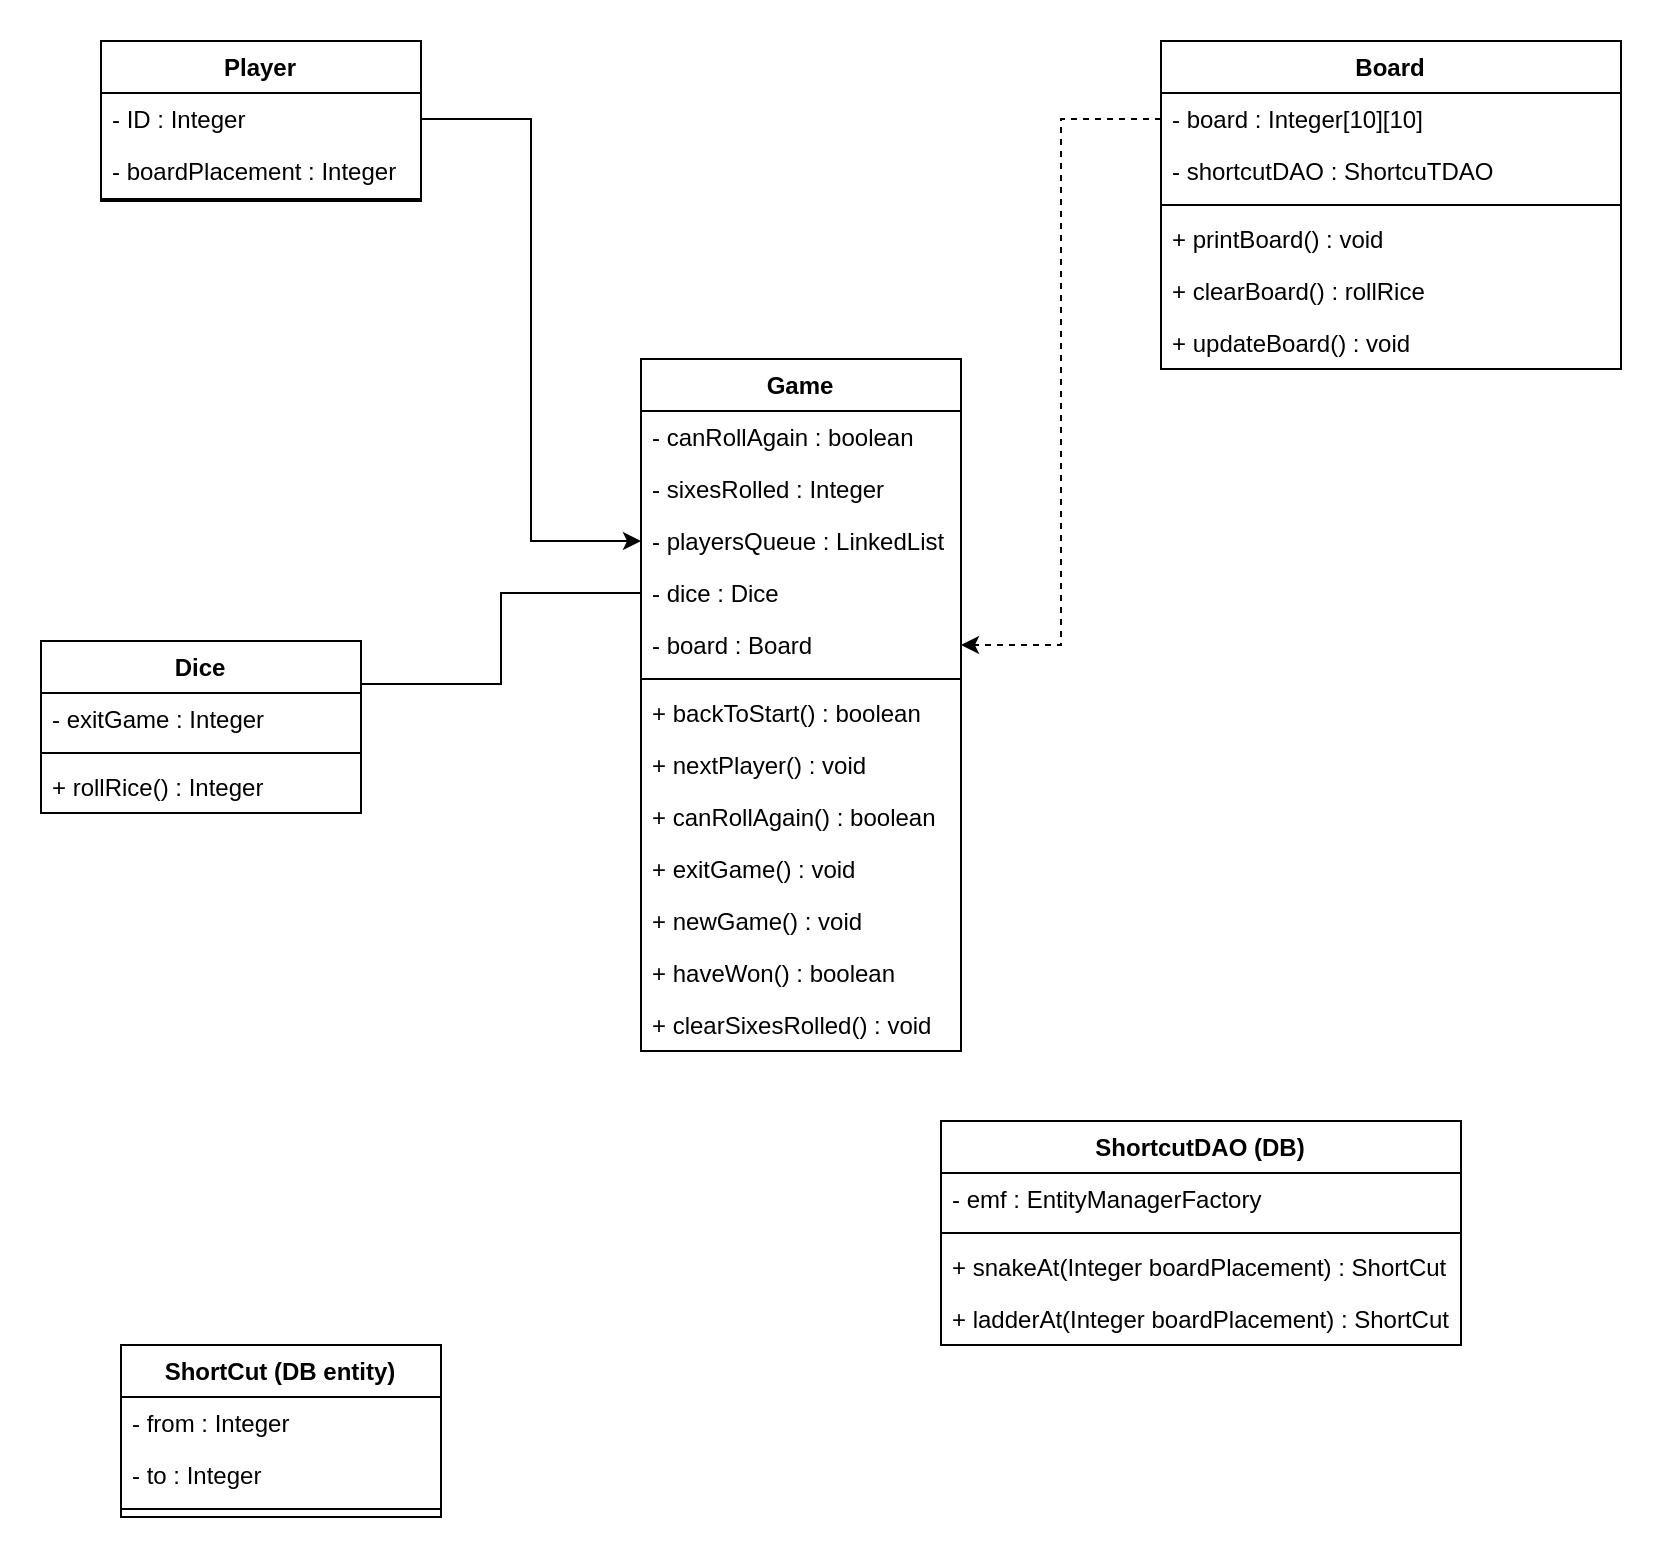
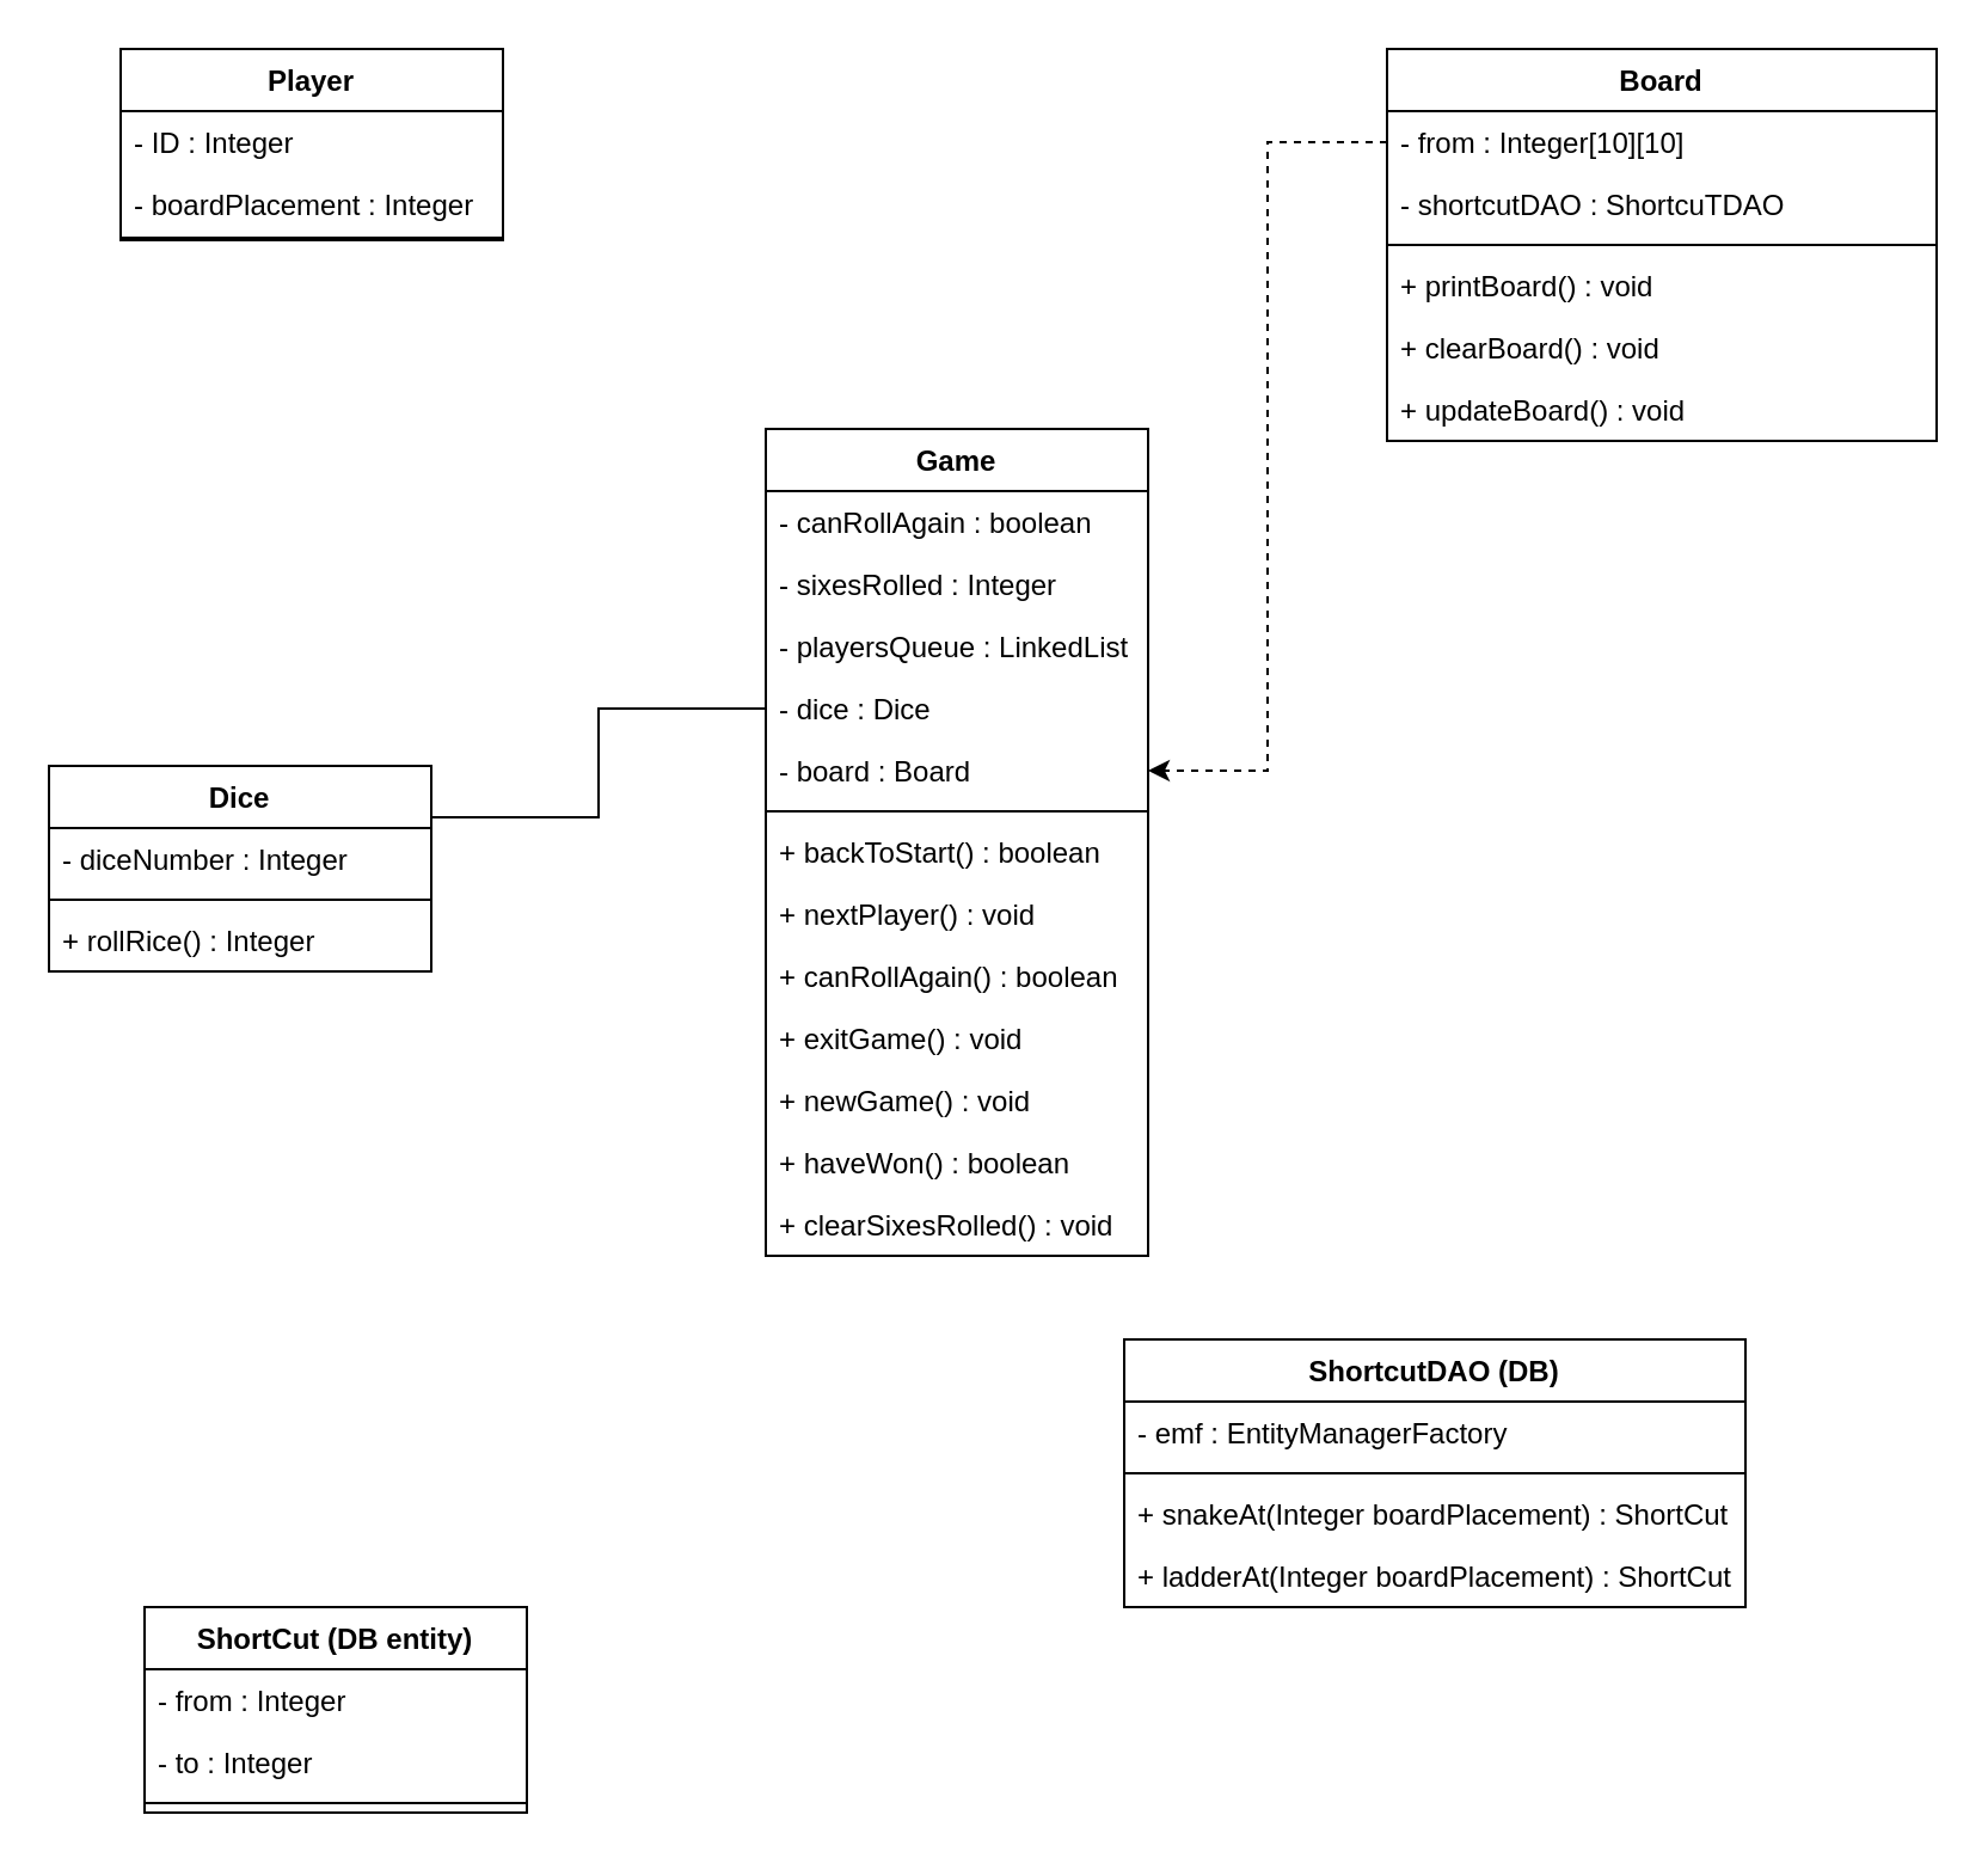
  <mxCell id="0" />
  <mxCell id="1" parent="0" />
  <mxCell id="2" value="Board&#10;" style="swimlane;fontStyle=1;align=center;verticalAlign=top;childLayout=stackLayout;horizontal=1;startSize=26;horizontalStack=0;resizeParent=1;resizeParentMax=0;resizeLast=0;collapsible=1;marginBottom=0;" vertex="1" parent="1"><mxGeometry x="580" y="20" width="230" height="164" as="geometry" /></mxCell>
- <mxCell id="3" value="- board : Integer[10][10]" style="text;strokeColor=none;fillColor=none;align=left;verticalAlign=top;spacingLeft=4;spacingRight=4;overflow=hidden;rotatable=0;points=[[0,0.5],[1,0.5]];portConstraint=eastwest;" vertex="1" parent="2"><mxGeometry y="26" width="230" height="26" as="geometry" /></mxCell>
+ <mxCell id="3" value="- from : Integer[10][10]" style="text;strokeColor=none;fillColor=none;align=left;verticalAlign=top;spacingLeft=4;spacingRight=4;overflow=hidden;rotatable=0;points=[[0,0.5],[1,0.5]];portConstraint=eastwest;" vertex="1" parent="2"><mxGeometry y="26" width="230" height="26" as="geometry" /></mxCell>
  <mxCell id="4" value="- shortcutDAO : ShortcuTDAO" style="text;strokeColor=none;fillColor=none;align=left;verticalAlign=top;spacingLeft=4;spacingRight=4;overflow=hidden;rotatable=0;points=[[0,0.5],[1,0.5]];portConstraint=eastwest;" vertex="1" parent="2"><mxGeometry y="52" width="230" height="26" as="geometry" /></mxCell>
  <mxCell id="5" value="" style="line;strokeWidth=1;fillColor=none;align=left;verticalAlign=middle;spacingTop=-1;spacingLeft=3;spacingRight=3;rotatable=0;labelPosition=right;points=[];portConstraint=eastwest;strokeColor=inherit;" vertex="1" parent="2"><mxGeometry y="78" width="230" height="8" as="geometry" /></mxCell>
  <mxCell id="6" value="+ printBoard() : void" style="text;strokeColor=none;fillColor=none;align=left;verticalAlign=top;spacingLeft=4;spacingRight=4;overflow=hidden;rotatable=0;points=[[0,0.5],[1,0.5]];portConstraint=eastwest;" vertex="1" parent="2"><mxGeometry y="86" width="230" height="26" as="geometry" /></mxCell>
- <mxCell id="7" value="+ clearBoard() : rollRice" style="text;strokeColor=none;fillColor=none;align=left;verticalAlign=top;spacingLeft=4;spacingRight=4;overflow=hidden;rotatable=0;points=[[0,0.5],[1,0.5]];portConstraint=eastwest;" vertex="1" parent="2"><mxGeometry y="112" width="230" height="26" as="geometry" /></mxCell>
+ <mxCell id="7" value="+ clearBoard() : void" style="text;strokeColor=none;fillColor=none;align=left;verticalAlign=top;spacingLeft=4;spacingRight=4;overflow=hidden;rotatable=0;points=[[0,0.5],[1,0.5]];portConstraint=eastwest;" vertex="1" parent="2"><mxGeometry y="112" width="230" height="26" as="geometry" /></mxCell>
  <mxCell id="8" value="+ updateBoard() : void" style="text;strokeColor=none;fillColor=none;align=left;verticalAlign=top;spacingLeft=4;spacingRight=4;overflow=hidden;rotatable=0;points=[[0,0.5],[1,0.5]];portConstraint=eastwest;" vertex="1" parent="2"><mxGeometry y="138" width="230" height="26" as="geometry" /></mxCell>
  <mxCell id="9" value="Player&#10;" style="swimlane;fontStyle=1;align=center;verticalAlign=top;childLayout=stackLayout;horizontal=1;startSize=26;horizontalStack=0;resizeParent=1;resizeParentMax=0;resizeLast=0;collapsible=1;marginBottom=0;" vertex="1" parent="1"><mxGeometry x="50" y="20" width="160" height="80" as="geometry" /></mxCell>
  <mxCell id="10" value="- ID : Integer" style="text;strokeColor=none;fillColor=none;align=left;verticalAlign=top;spacingLeft=4;spacingRight=4;overflow=hidden;rotatable=0;points=[[0,0.5],[1,0.5]];portConstraint=eastwest;" vertex="1" parent="9"><mxGeometry y="26" width="160" height="26" as="geometry" /></mxCell>
  <mxCell id="11" value="- boardPlacement : Integer" style="text;strokeColor=none;fillColor=none;align=left;verticalAlign=top;spacingLeft=4;spacingRight=4;overflow=hidden;rotatable=0;points=[[0,0.5],[1,0.5]];portConstraint=eastwest;" vertex="1" parent="9"><mxGeometry y="52" width="160" height="26" as="geometry" /></mxCell>
  <mxCell id="12" value="" style="line;strokeWidth=1;fillColor=none;align=left;verticalAlign=middle;spacingTop=-1;spacingLeft=3;spacingRight=3;rotatable=0;labelPosition=right;points=[];portConstraint=eastwest;strokeColor=inherit;" vertex="1" parent="9"><mxGeometry y="78" width="160" height="2" as="geometry" /></mxCell>
  <mxCell id="13" style="edgeStyle=orthogonalEdgeStyle;rounded=0;orthogonalLoop=1;jettySize=auto;html=1;exitX=1;exitY=0.25;exitDx=0;exitDy=0;entryX=0;entryY=0.5;entryDx=0;entryDy=0;endArrow=none;" edge="1" parent="1" source="14" target="22"><mxGeometry relative="1" as="geometry" /></mxCell>
  <mxCell id="14" value="Dice" style="swimlane;fontStyle=1;align=center;verticalAlign=top;childLayout=stackLayout;horizontal=1;startSize=26;horizontalStack=0;resizeParent=1;resizeParentMax=0;resizeLast=0;collapsible=1;marginBottom=0;" vertex="1" parent="1"><mxGeometry x="20" y="320" width="160" height="86" as="geometry" /></mxCell>
- <mxCell id="15" value="- exitGame : Integer" style="text;strokeColor=none;fillColor=none;align=left;verticalAlign=top;spacingLeft=4;spacingRight=4;overflow=hidden;rotatable=0;points=[[0,0.5],[1,0.5]];portConstraint=eastwest;" vertex="1" parent="14"><mxGeometry y="26" width="160" height="26" as="geometry" /></mxCell>
+ <mxCell id="15" value="- diceNumber : Integer" style="text;strokeColor=none;fillColor=none;align=left;verticalAlign=top;spacingLeft=4;spacingRight=4;overflow=hidden;rotatable=0;points=[[0,0.5],[1,0.5]];portConstraint=eastwest;" vertex="1" parent="14"><mxGeometry y="26" width="160" height="26" as="geometry" /></mxCell>
  <mxCell id="16" value="" style="line;strokeWidth=1;fillColor=none;align=left;verticalAlign=middle;spacingTop=-1;spacingLeft=3;spacingRight=3;rotatable=0;labelPosition=right;points=[];portConstraint=eastwest;strokeColor=inherit;" vertex="1" parent="14"><mxGeometry y="52" width="160" height="8" as="geometry" /></mxCell>
  <mxCell id="17" value="+ rollRice() : Integer" style="text;strokeColor=none;fillColor=none;align=left;verticalAlign=top;spacingLeft=4;spacingRight=4;overflow=hidden;rotatable=0;points=[[0,0.5],[1,0.5]];portConstraint=eastwest;" vertex="1" parent="14"><mxGeometry y="60" width="160" height="26" as="geometry" /></mxCell>
  <mxCell id="18" value="Game&#10;" style="swimlane;fontStyle=1;align=center;verticalAlign=top;childLayout=stackLayout;horizontal=1;startSize=26;horizontalStack=0;resizeParent=1;resizeParentMax=0;resizeLast=0;collapsible=1;marginBottom=0;" vertex="1" parent="1"><mxGeometry x="320" y="179" width="160" height="346" as="geometry" /></mxCell>
  <mxCell id="19" value="- canRollAgain : boolean" style="text;strokeColor=none;fillColor=none;align=left;verticalAlign=top;spacingLeft=4;spacingRight=4;overflow=hidden;rotatable=0;points=[[0,0.5],[1,0.5]];portConstraint=eastwest;" vertex="1" parent="18"><mxGeometry y="26" width="160" height="26" as="geometry" /></mxCell>
  <mxCell id="20" value="- sixesRolled : Integer" style="text;strokeColor=none;fillColor=none;align=left;verticalAlign=top;spacingLeft=4;spacingRight=4;overflow=hidden;rotatable=0;points=[[0,0.5],[1,0.5]];portConstraint=eastwest;" vertex="1" parent="18"><mxGeometry y="52" width="160" height="26" as="geometry" /></mxCell>
  <mxCell id="21" value="- playersQueue : LinkedList" style="text;strokeColor=none;fillColor=none;align=left;verticalAlign=top;spacingLeft=4;spacingRight=4;overflow=hidden;rotatable=0;points=[[0,0.5],[1,0.5]];portConstraint=eastwest;" vertex="1" parent="18"><mxGeometry y="78" width="160" height="26" as="geometry" /></mxCell>
  <mxCell id="22" value="- dice : Dice" style="text;strokeColor=none;fillColor=none;align=left;verticalAlign=top;spacingLeft=4;spacingRight=4;overflow=hidden;rotatable=0;points=[[0,0.5],[1,0.5]];portConstraint=eastwest;" vertex="1" parent="18"><mxGeometry y="104" width="160" height="26" as="geometry" /></mxCell>
  <mxCell id="23" value="- board : Board" style="text;strokeColor=none;fillColor=none;align=left;verticalAlign=top;spacingLeft=4;spacingRight=4;overflow=hidden;rotatable=0;points=[[0,0.5],[1,0.5]];portConstraint=eastwest;" vertex="1" parent="18"><mxGeometry y="130" width="160" height="26" as="geometry" /></mxCell>
  <mxCell id="24" value="" style="line;strokeWidth=1;fillColor=none;align=left;verticalAlign=middle;spacingTop=-1;spacingLeft=3;spacingRight=3;rotatable=0;labelPosition=right;points=[];portConstraint=eastwest;strokeColor=inherit;" vertex="1" parent="18"><mxGeometry y="156" width="160" height="8" as="geometry" /></mxCell>
  <mxCell id="25" value="+ backToStart() : boolean&#10;" style="text;strokeColor=none;fillColor=none;align=left;verticalAlign=top;spacingLeft=4;spacingRight=4;overflow=hidden;rotatable=0;points=[[0,0.5],[1,0.5]];portConstraint=eastwest;" vertex="1" parent="18"><mxGeometry y="164" width="160" height="26" as="geometry" /></mxCell>
  <mxCell id="26" value="+ nextPlayer() : void" style="text;strokeColor=none;fillColor=none;align=left;verticalAlign=top;spacingLeft=4;spacingRight=4;overflow=hidden;rotatable=0;points=[[0,0.5],[1,0.5]];portConstraint=eastwest;" vertex="1" parent="18"><mxGeometry y="190" width="160" height="26" as="geometry" /></mxCell>
  <mxCell id="27" value="+ canRollAgain() : boolean" style="text;strokeColor=none;fillColor=none;align=left;verticalAlign=top;spacingLeft=4;spacingRight=4;overflow=hidden;rotatable=0;points=[[0,0.5],[1,0.5]];portConstraint=eastwest;" vertex="1" parent="18"><mxGeometry y="216" width="160" height="26" as="geometry" /></mxCell>
  <mxCell id="28" value="+ exitGame() : void" style="text;strokeColor=none;fillColor=none;align=left;verticalAlign=top;spacingLeft=4;spacingRight=4;overflow=hidden;rotatable=0;points=[[0,0.5],[1,0.5]];portConstraint=eastwest;" vertex="1" parent="18"><mxGeometry y="242" width="160" height="26" as="geometry" /></mxCell>
  <mxCell id="29" value="+ newGame() : void" style="text;strokeColor=none;fillColor=none;align=left;verticalAlign=top;spacingLeft=4;spacingRight=4;overflow=hidden;rotatable=0;points=[[0,0.5],[1,0.5]];portConstraint=eastwest;" vertex="1" parent="18"><mxGeometry y="268" width="160" height="26" as="geometry" /></mxCell>
  <mxCell id="30" value="+ haveWon() : boolean " style="text;strokeColor=none;fillColor=none;align=left;verticalAlign=top;spacingLeft=4;spacingRight=4;overflow=hidden;rotatable=0;points=[[0,0.5],[1,0.5]];portConstraint=eastwest;" vertex="1" parent="18"><mxGeometry y="294" width="160" height="26" as="geometry" /></mxCell>
  <mxCell id="31" value="+ clearSixesRolled() : void&#10;" style="text;strokeColor=none;fillColor=none;align=left;verticalAlign=top;spacingLeft=4;spacingRight=4;overflow=hidden;rotatable=0;points=[[0,0.5],[1,0.5]];portConstraint=eastwest;" vertex="1" parent="18"><mxGeometry y="320" width="160" height="26" as="geometry" /></mxCell>
  <mxCell id="32" value="ShortcutDAO (DB)" style="swimlane;fontStyle=1;align=center;verticalAlign=top;childLayout=stackLayout;horizontal=1;startSize=26;horizontalStack=0;resizeParent=1;resizeParentMax=0;resizeLast=0;collapsible=1;marginBottom=0;" vertex="1" parent="1"><mxGeometry x="470" y="560" width="260" height="112" as="geometry" /></mxCell>
  <mxCell id="33" value="- emf : EntityManagerFactory" style="text;strokeColor=none;fillColor=none;align=left;verticalAlign=top;spacingLeft=4;spacingRight=4;overflow=hidden;rotatable=0;points=[[0,0.5],[1,0.5]];portConstraint=eastwest;" vertex="1" parent="32"><mxGeometry y="26" width="260" height="26" as="geometry" /></mxCell>
  <mxCell id="34" value="" style="line;strokeWidth=1;fillColor=none;align=left;verticalAlign=middle;spacingTop=-1;spacingLeft=3;spacingRight=3;rotatable=0;labelPosition=right;points=[];portConstraint=eastwest;strokeColor=inherit;" vertex="1" parent="32"><mxGeometry y="52" width="260" height="8" as="geometry" /></mxCell>
  <mxCell id="35" value="+ snakeAt(Integer boardPlacement) : ShortCut" style="text;strokeColor=none;fillColor=none;align=left;verticalAlign=top;spacingLeft=4;spacingRight=4;overflow=hidden;rotatable=0;points=[[0,0.5],[1,0.5]];portConstraint=eastwest;" vertex="1" parent="32"><mxGeometry y="60" width="260" height="26" as="geometry" /></mxCell>
  <mxCell id="36" value="+ ladderAt(Integer boardPlacement) : ShortCut" style="text;strokeColor=none;fillColor=none;align=left;verticalAlign=top;spacingLeft=4;spacingRight=4;overflow=hidden;rotatable=0;points=[[0,0.5],[1,0.5]];portConstraint=eastwest;" vertex="1" parent="32"><mxGeometry y="86" width="260" height="26" as="geometry" /></mxCell>
  <mxCell id="37" value="ShortCut (DB entity)" style="swimlane;fontStyle=1;align=center;verticalAlign=top;childLayout=stackLayout;horizontal=1;startSize=26;horizontalStack=0;resizeParent=1;resizeParentMax=0;resizeLast=0;collapsible=1;marginBottom=0;" vertex="1" parent="1"><mxGeometry x="60" y="672" width="160" height="86" as="geometry" /></mxCell>
  <mxCell id="38" value="- from : Integer" style="text;strokeColor=none;fillColor=none;align=left;verticalAlign=top;spacingLeft=4;spacingRight=4;overflow=hidden;rotatable=0;points=[[0,0.5],[1,0.5]];portConstraint=eastwest;" vertex="1" parent="37"><mxGeometry y="26" width="160" height="26" as="geometry" /></mxCell>
  <mxCell id="39" value="- to : Integer" style="text;strokeColor=none;fillColor=none;align=left;verticalAlign=top;spacingLeft=4;spacingRight=4;overflow=hidden;rotatable=0;points=[[0,0.5],[1,0.5]];portConstraint=eastwest;" vertex="1" parent="37"><mxGeometry y="52" width="160" height="26" as="geometry" /></mxCell>
  <mxCell id="40" value="" style="line;strokeWidth=1;fillColor=none;align=left;verticalAlign=middle;spacingTop=-1;spacingLeft=3;spacingRight=3;rotatable=0;labelPosition=right;points=[];portConstraint=eastwest;strokeColor=inherit;" vertex="1" parent="37"><mxGeometry y="78" width="160" height="8" as="geometry" /></mxCell>
  <mxCell id="41" style="edgeStyle=orthogonalEdgeStyle;rounded=0;orthogonalLoop=1;jettySize=auto;html=1;exitX=0;exitY=0.5;exitDx=0;exitDy=0;entryX=1;entryY=0.5;entryDx=0;entryDy=0;dashed=1;" edge="1" parent="1" source="3" target="23"><mxGeometry relative="1" as="geometry" /></mxCell>
- <mxCell id="42" style="edgeStyle=orthogonalEdgeStyle;rounded=0;orthogonalLoop=1;jettySize=auto;html=1;exitX=1;exitY=0.5;exitDx=0;exitDy=0;entryX=0;entryY=0.5;entryDx=0;entryDy=0;" edge="1" parent="1" source="10" target="21"><mxGeometry relative="1" as="geometry" /></mxCell>
